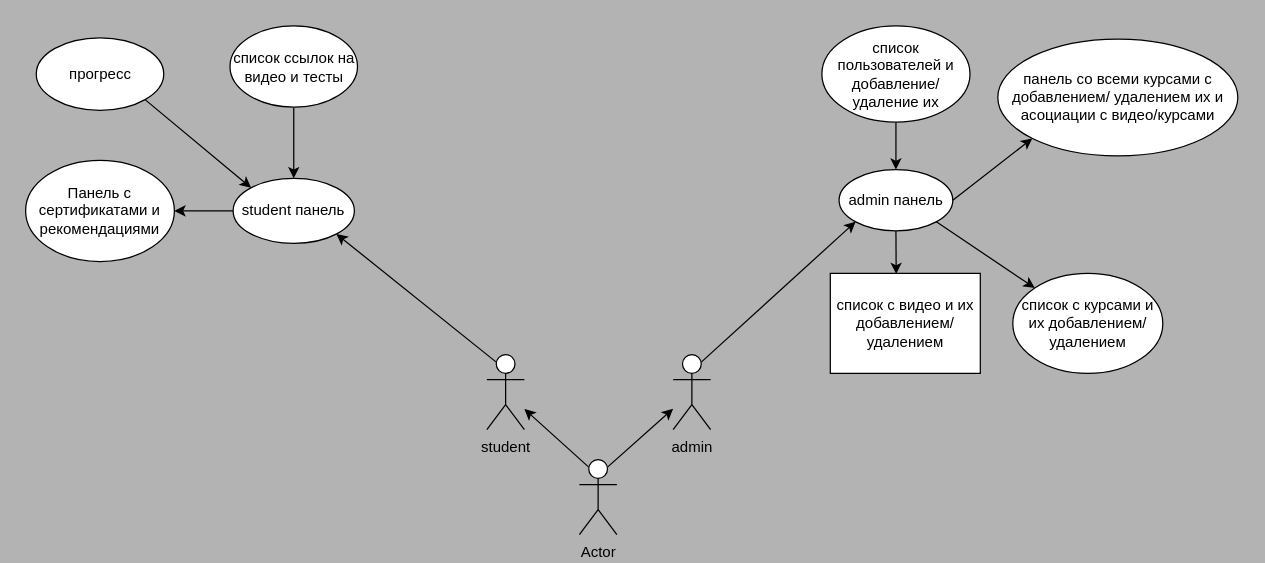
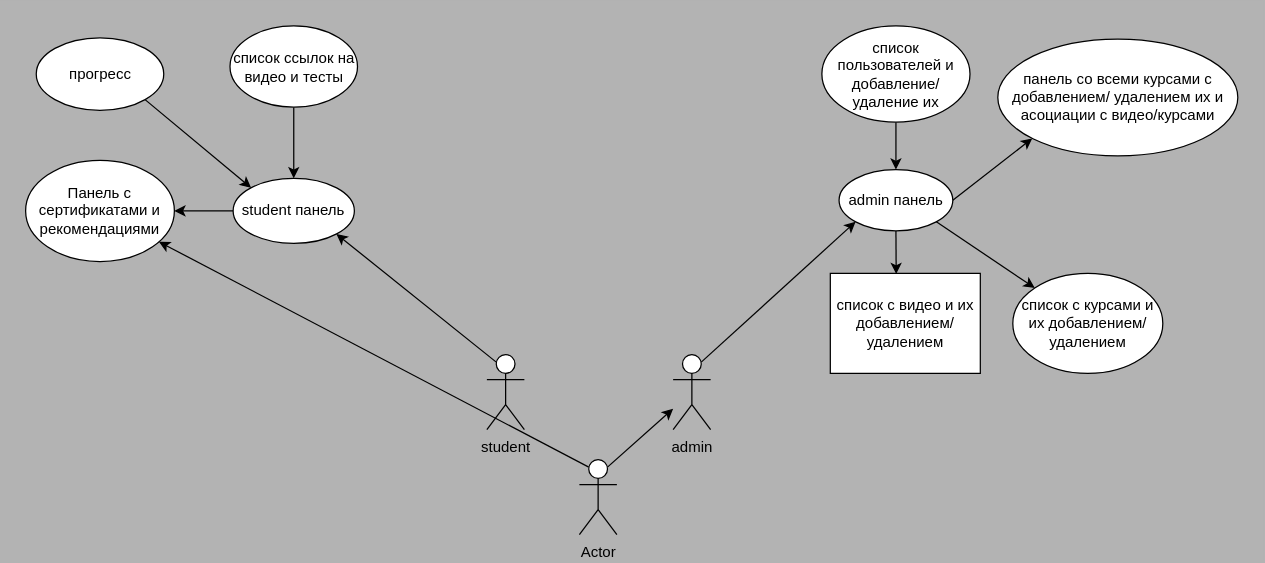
  <mxCell id="0" />
  <mxCell id="1" parent="0" />
  <mxCell id="2" style="rounded=0;orthogonalLoop=1;jettySize=auto;html=1;exitX=0.75;exitY=0.1;exitDx=0;exitDy=0;exitPerimeter=0;" edge="1" parent="1" source="4" target="6"><mxGeometry relative="1" as="geometry" /></mxCell>
- <mxCell id="3" style="rounded=0;orthogonalLoop=1;jettySize=auto;html=1;exitX=0.25;exitY=0.1;exitDx=0;exitDy=0;exitPerimeter=0;" edge="1" parent="1" source="4" target="8"><mxGeometry relative="1" as="geometry" /></mxCell>
+ <mxCell id="3" style="rounded=0;orthogonalLoop=1;jettySize=auto;html=1;exitX=0.25;exitY=0.1;exitDx=0;exitDy=0;exitPerimeter=0;" edge="1" parent="1" source="4" target="11"><mxGeometry relative="1" as="geometry" /></mxCell>
  <mxCell id="4" value="Actor" style="shape=umlActor;verticalLabelPosition=bottom;verticalAlign=top;html=1;outlineConnect=0;" vertex="1" parent="1"><mxGeometry x="463" y="367" width="30" height="60" as="geometry" /></mxCell>
  <mxCell id="5" style="edgeStyle=none;rounded=0;orthogonalLoop=1;jettySize=auto;html=1;exitX=0.75;exitY=0.1;exitDx=0;exitDy=0;exitPerimeter=0;entryX=0;entryY=1;entryDx=0;entryDy=0;" edge="1" parent="1" source="6" target="17"><mxGeometry relative="1" as="geometry" /></mxCell>
  <mxCell id="6" value="admin" style="shape=umlActor;verticalLabelPosition=bottom;verticalAlign=top;html=1;outlineConnect=0;" vertex="1" parent="1"><mxGeometry x="538" y="283" width="30" height="60" as="geometry" /></mxCell>
  <mxCell id="7" style="orthogonalLoop=1;jettySize=auto;html=1;exitX=0.25;exitY=0.1;exitDx=0;exitDy=0;exitPerimeter=0;entryX=1;entryY=1;entryDx=0;entryDy=0;rounded=0;" edge="1" parent="1" source="8" target="10"><mxGeometry relative="1" as="geometry" /></mxCell>
  <mxCell id="8" value="student" style="shape=umlActor;verticalLabelPosition=bottom;verticalAlign=top;html=1;outlineConnect=0;" vertex="1" parent="1"><mxGeometry x="389" y="283" width="30" height="60" as="geometry" /></mxCell>
  <mxCell id="9" style="edgeStyle=none;rounded=0;orthogonalLoop=1;jettySize=auto;html=1;exitX=0;exitY=0.5;exitDx=0;exitDy=0;entryX=1;entryY=0.5;entryDx=0;entryDy=0;" edge="1" parent="1" source="10" target="11"><mxGeometry relative="1" as="geometry" /></mxCell>
  <mxCell id="10" value="student панель" style="ellipse;whiteSpace=wrap;html=1;" vertex="1" parent="1"><mxGeometry x="186" y="142" width="97" height="52" as="geometry" /></mxCell>
  <mxCell id="11" value="Панель с сертификатами и рекомендациями" style="ellipse;whiteSpace=wrap;html=1;" vertex="1" parent="1"><mxGeometry x="20" y="127.5" width="119" height="81" as="geometry" /></mxCell>
  <mxCell id="12" style="edgeStyle=none;rounded=0;orthogonalLoop=1;jettySize=auto;html=1;exitX=0.5;exitY=1;exitDx=0;exitDy=0;entryX=0.5;entryY=0;entryDx=0;entryDy=0;" edge="1" parent="1" source="13" target="10"><mxGeometry relative="1" as="geometry" /></mxCell>
  <mxCell id="13" value="список ссылок на видео и тесты" style="ellipse;whiteSpace=wrap;html=1;" vertex="1" parent="1"><mxGeometry x="183.5" y="20" width="102" height="65" as="geometry" /></mxCell>
  <mxCell id="14" style="edgeStyle=none;rounded=0;orthogonalLoop=1;jettySize=auto;html=1;exitX=1;exitY=0.5;exitDx=0;exitDy=0;entryX=0;entryY=1;entryDx=0;entryDy=0;" edge="1" parent="1" source="17" target="20"><mxGeometry relative="1" as="geometry" /></mxCell>
  <mxCell id="15" style="edgeStyle=none;rounded=0;orthogonalLoop=1;jettySize=auto;html=1;exitX=0.5;exitY=1;exitDx=0;exitDy=0;entryX=0.439;entryY=0.006;entryDx=0;entryDy=0;entryPerimeter=0;" edge="1" parent="1" source="17" target="22"><mxGeometry relative="1" as="geometry" /></mxCell>
  <mxCell id="16" style="edgeStyle=none;rounded=0;orthogonalLoop=1;jettySize=auto;html=1;exitX=1;exitY=1;exitDx=0;exitDy=0;entryX=0;entryY=0;entryDx=0;entryDy=0;" edge="1" parent="1" source="17" target="21"><mxGeometry relative="1" as="geometry" /></mxCell>
  <mxCell id="17" value="admin панель" style="ellipse;whiteSpace=wrap;html=1;" vertex="1" parent="1"><mxGeometry x="670.75" y="135" width="91" height="49" as="geometry" /></mxCell>
  <mxCell id="18" style="edgeStyle=none;rounded=0;orthogonalLoop=1;jettySize=auto;html=1;exitX=0.5;exitY=1;exitDx=0;exitDy=0;entryX=0.5;entryY=0;entryDx=0;entryDy=0;" edge="1" parent="1" source="19" target="17"><mxGeometry relative="1" as="geometry" /></mxCell>
  <mxCell id="19" value="список пользователей и добавление/удаление их" style="ellipse;whiteSpace=wrap;html=1;" vertex="1" parent="1"><mxGeometry x="657" y="20" width="118.5" height="77" as="geometry" /></mxCell>
  <mxCell id="20" value="панель со всеми курсами с добавлением/ удалением их и асоциации с видео/курсами" style="ellipse;whiteSpace=wrap;html=1;" vertex="1" parent="1"><mxGeometry x="797.75" y="30.5" width="192" height="93.5" as="geometry" /></mxCell>
  <mxCell id="21" value="список с курсами и их добавлением/удалением" style="ellipse;whiteSpace=wrap;html=1;" vertex="1" parent="1"><mxGeometry x="809.75" y="218" width="120" height="80" as="geometry" /></mxCell>
  <mxCell id="22" value="список с видео и их добавлением/удалением" style="whiteSpace=wrap;html=1;rounded=0;" vertex="1" parent="1"><mxGeometry x="663.75" y="218" width="120" height="80" as="geometry" /></mxCell>
  <mxCell id="23" style="edgeStyle=none;rounded=0;orthogonalLoop=1;jettySize=auto;html=1;exitX=1;exitY=1;exitDx=0;exitDy=0;entryX=0;entryY=0;entryDx=0;entryDy=0;" edge="1" parent="1" source="24" target="10"><mxGeometry relative="1" as="geometry" /></mxCell>
  <mxCell id="24" value="прогресс" style="ellipse;whiteSpace=wrap;html=1;" vertex="1" parent="1"><mxGeometry x="28.5" y="29.5" width="102" height="58" as="geometry" /></mxCell>
